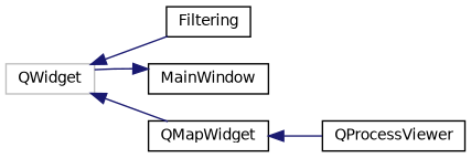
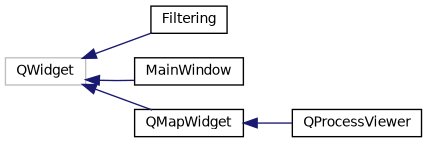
  digraph {
    rankdir=LR
    node [color=black fontname=Helvetica fontsize=10 shape=record]
    edge [color=midnightblue dir=back fontname=Helvetica fontsize=10 labelfontname=Helvetica labelfontsize=10 style=solid]
    n1 [color=grey75 height=0.2 label=QWidget width=0.4]
    n2 [height=0.2 label=Filtering width=0.4]
    n3 [height=0.2 label=MainWindow width=0.4]
    n4 [height=0.2 label=QMapWidget width=0.4]
    n5 [height=0.2 label=QProcessViewer width=0.4]
    n1 -> n2
-   n3 -> n1
+   n1 -> n3
    n1 -> n4
    n4 -> n5
  }
